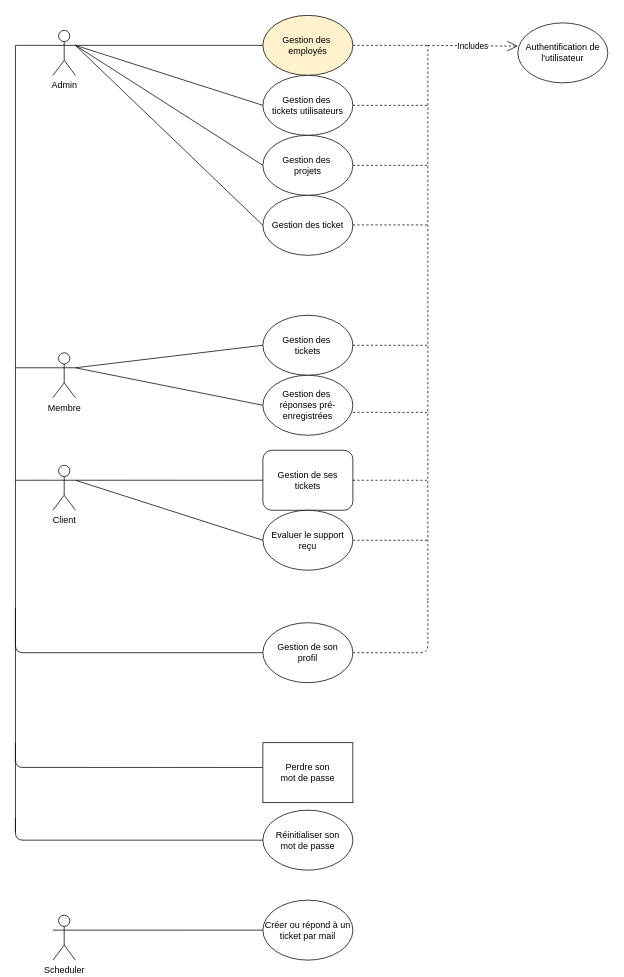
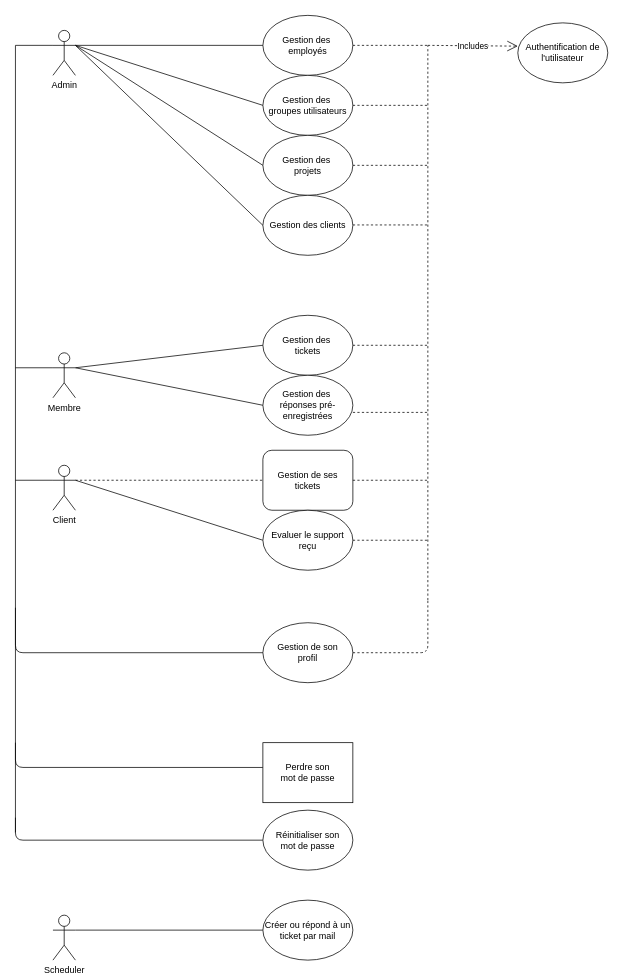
  <mxCell id="0" />
  <mxCell id="1" parent="0" />
  <mxCell id="2" value="Authentification de l'utilisateur" style="ellipse;whiteSpace=wrap;html=1;" parent="1" vertex="1"><mxGeometry x="690" y="30" width="120" height="80" as="geometry" /></mxCell>
  <mxCell id="3" value="Admin" style="shape=umlActor;verticalLabelPosition=bottom;labelBackgroundColor=#ffffff;verticalAlign=top;html=1;outlineConnect=0;" parent="1" vertex="1"><mxGeometry x="70" y="40" width="30" height="60" as="geometry" /></mxCell>
  <mxCell id="4" value="Membre" style="shape=umlActor;verticalLabelPosition=bottom;labelBackgroundColor=#ffffff;verticalAlign=top;html=1;outlineConnect=0;" parent="1" vertex="1"><mxGeometry x="70" y="470" width="30" height="60" as="geometry" /></mxCell>
  <mxCell id="5" value="Client" style="shape=umlActor;verticalLabelPosition=bottom;labelBackgroundColor=#ffffff;verticalAlign=top;html=1;outlineConnect=0;" parent="1" vertex="1"><mxGeometry x="70" y="620" width="30" height="60" as="geometry" /></mxCell>
  <mxCell id="6" value="Gestion des&amp;nbsp;&lt;br&gt;tickets" style="ellipse;whiteSpace=wrap;html=1;" parent="1" vertex="1"><mxGeometry x="350" y="420" width="120" height="80" as="geometry" /></mxCell>
  <mxCell id="7" value="Gestion de ses &lt;br&gt;tickets" style="whiteSpace=wrap;html=1;rounded=1;" parent="1" vertex="1"><mxGeometry x="350" y="600" width="120" height="80" as="geometry" /></mxCell>
- <mxCell id="8" value="Gestion des&amp;nbsp;&lt;br&gt;employés" style="ellipse;whiteSpace=wrap;html=1;fillColor=#fff2cc;" parent="1" vertex="1"><mxGeometry x="350" width="120" height="80" as="geometry" y="20" /></mxCell>
+ <mxCell id="8" value="Gestion des&amp;nbsp;&lt;br&gt;employés" style="ellipse;whiteSpace=wrap;html=1;" parent="1" vertex="1"><mxGeometry x="350" width="120" height="80" as="geometry" y="20" /></mxCell>
  <mxCell id="9" value="Gestion des&amp;nbsp;&lt;br&gt;réponses pré-enregistrées" style="ellipse;whiteSpace=wrap;html=1;" parent="1" vertex="1"><mxGeometry x="350" y="500" width="120" height="80" as="geometry" /></mxCell>
  <mxCell id="10" value="" style="endArrow=none;html=1;exitX=1;exitY=0.333;exitDx=0;exitDy=0;exitPerimeter=0;entryX=0;entryY=0.5;entryDx=0;entryDy=0;" parent="1" source="3" target="8" edge="1"><mxGeometry width="50" height="50" relative="1" as="geometry"><mxPoint x="140" y="120" as="sourcePoint" /><mxPoint x="190" y="70" as="targetPoint" /></mxGeometry></mxCell>
  <mxCell id="11" value="" style="endArrow=none;html=1;exitX=1;exitY=0.333;exitDx=0;exitDy=0;exitPerimeter=0;entryX=0;entryY=0.5;entryDx=0;entryDy=0;" parent="1" source="4" target="6" edge="1"><mxGeometry width="50" height="50" relative="1" as="geometry"><mxPoint x="80" y="-70" as="sourcePoint" /><mxPoint x="350" y="-60" as="targetPoint" /></mxGeometry></mxCell>
- <mxCell id="12" value="" style="endArrow=none;html=1;entryX=0;entryY=0.5;entryDx=0;entryDy=0;exitX=1;exitY=0.333;exitDx=0;exitDy=0;exitPerimeter=0;" parent="1" source="5" target="7" edge="1"><mxGeometry width="50" height="50" relative="1" as="geometry"><mxPoint x="100" y="550" as="sourcePoint" /><mxPoint x="350" y="-70" as="targetPoint" /></mxGeometry></mxCell>
- <mxCell id="13" value="Gestion des&amp;nbsp;&lt;br&gt;tickets utilisateurs" style="ellipse;whiteSpace=wrap;html=1;" parent="1" vertex="1"><mxGeometry x="350" y="100" width="120" height="80" as="geometry" /></mxCell>
+ <mxCell id="12" value="" style="endArrow=none;html=1;entryX=0;entryY=0.5;entryDx=0;entryDy=0;exitX=1;exitY=0.333;exitDx=0;exitDy=0;exitPerimeter=0;dashed=1;" parent="1" source="5" target="7" edge="1"><mxGeometry width="50" height="50" relative="1" as="geometry"><mxPoint x="100" y="550" as="sourcePoint" /><mxPoint x="350" y="-70" as="targetPoint" /></mxGeometry></mxCell>
+ <mxCell id="13" value="Gestion des&amp;nbsp;&lt;br&gt;groupes utilisateurs" style="ellipse;whiteSpace=wrap;html=1;" parent="1" vertex="1"><mxGeometry x="350" y="100" width="120" height="80" as="geometry" /></mxCell>
  <mxCell id="14" value="" style="endArrow=none;html=1;entryX=0;entryY=0.5;entryDx=0;entryDy=0;exitX=1;exitY=0.333;exitDx=0;exitDy=0;exitPerimeter=0;" parent="1" source="3" target="13" edge="1"><mxGeometry width="50" height="50" relative="1" as="geometry"><mxPoint x="80" y="60" as="sourcePoint" /><mxPoint x="360" y="70" as="targetPoint" /></mxGeometry></mxCell>
  <mxCell id="15" value="Gestion des&amp;nbsp;&lt;br&gt;projets" style="ellipse;whiteSpace=wrap;html=1;" parent="1" vertex="1"><mxGeometry x="350" y="180" width="120" height="80" as="geometry" /></mxCell>
  <mxCell id="16" value="" style="endArrow=none;html=1;entryX=0;entryY=0.5;entryDx=0;entryDy=0;exitX=1;exitY=0.333;exitDx=0;exitDy=0;exitPerimeter=0;" parent="1" source="3" target="15" edge="1"><mxGeometry width="50" height="50" relative="1" as="geometry"><mxPoint x="110" y="60" as="sourcePoint" /><mxPoint x="360" y="230" as="targetPoint" /></mxGeometry></mxCell>
  <mxCell id="17" value="" style="endArrow=none;html=1;exitX=1;exitY=0.333;exitDx=0;exitDy=0;exitPerimeter=0;entryX=0;entryY=0.5;entryDx=0;entryDy=0;" parent="1" source="4" target="9" edge="1"><mxGeometry width="50" height="50" relative="1" as="geometry"><mxPoint x="60" y="500" as="sourcePoint" /><mxPoint x="360" y="495" as="targetPoint" /></mxGeometry></mxCell>
  <mxCell id="18" value="" style="endArrow=none;html=1;exitX=1;exitY=0.333;exitDx=0;exitDy=0;exitPerimeter=0;entryX=0;entryY=0.5;entryDx=0;entryDy=0;" parent="1" source="5" target="19" edge="1"><mxGeometry width="50" height="50" relative="1" as="geometry"><mxPoint x="60" y="750" as="sourcePoint" /><mxPoint x="340" y="820" as="targetPoint" /></mxGeometry></mxCell>
  <mxCell id="19" value="Evaluer le support&lt;br&gt;reçu" style="ellipse;whiteSpace=wrap;html=1;" parent="1" vertex="1"><mxGeometry x="350" y="680" width="120" height="80" as="geometry" /></mxCell>
  <mxCell id="20" value="Gestion de son&lt;br&gt;profil" style="ellipse;whiteSpace=wrap;html=1;" parent="1" vertex="1"><mxGeometry x="350" y="830" width="120" height="80" as="geometry" /></mxCell>
  <mxCell id="21" value="" style="endArrow=none;html=1;entryX=0;entryY=0.5;entryDx=0;entryDy=0;" parent="1" target="20" edge="1"><mxGeometry width="50" height="50" relative="1" as="geometry"><mxPoint y="810" as="sourcePoint" x="20" /><mxPoint x="360" y="830" as="targetPoint" /><Array as="points"><mxPoint y="870" x="20" /></Array></mxGeometry></mxCell>
  <mxCell id="22" value="" style="endArrow=none;dashed=1;html=1;exitX=1;exitY=0.5;exitDx=0;exitDy=0;" parent="1" source="8" edge="1"><mxGeometry width="50" height="50" relative="1" as="geometry"><mxPoint x="400" y="410" as="sourcePoint" /><mxPoint x="570" y="60" as="targetPoint" /></mxGeometry></mxCell>
  <mxCell id="23" value="" style="endArrow=none;dashed=1;html=1;exitX=1;exitY=0.5;exitDx=0;exitDy=0;" parent="1" source="13" edge="1"><mxGeometry width="50" height="50" relative="1" as="geometry"><mxPoint x="490" y="150.5" as="sourcePoint" /><mxPoint x="570" y="140" as="targetPoint" /></mxGeometry></mxCell>
  <mxCell id="24" value="" style="endArrow=none;dashed=1;html=1;exitX=1;exitY=0.5;exitDx=0;exitDy=0;" parent="1" edge="1"><mxGeometry width="50" height="50" relative="1" as="geometry"><mxPoint x="470" y="220" as="sourcePoint" /><mxPoint x="570" y="220" as="targetPoint" /></mxGeometry></mxCell>
  <mxCell id="25" value="" style="endArrow=none;dashed=1;html=1;exitX=1;exitY=0.5;exitDx=0;exitDy=0;" parent="1" source="6" edge="1"><mxGeometry width="50" height="50" relative="1" as="geometry"><mxPoint x="490" y="559.5" as="sourcePoint" /><mxPoint x="570" y="460" as="targetPoint" /></mxGeometry></mxCell>
  <mxCell id="26" value="" style="endArrow=none;dashed=1;html=1;exitX=1;exitY=0.5;exitDx=0;exitDy=0;" parent="1" source="7" edge="1"><mxGeometry width="50" height="50" relative="1" as="geometry"><mxPoint x="490" y="639.5" as="sourcePoint" /><mxPoint x="570" y="640" as="targetPoint" /></mxGeometry></mxCell>
  <mxCell id="27" value="" style="endArrow=none;dashed=1;html=1;exitX=1;exitY=0.5;exitDx=0;exitDy=0;" parent="1" source="19" edge="1"><mxGeometry width="50" height="50" relative="1" as="geometry"><mxPoint x="480" y="720" as="sourcePoint" /><mxPoint x="570" y="720" as="targetPoint" /></mxGeometry></mxCell>
  <mxCell id="28" value="" style="endArrow=none;dashed=1;html=1;exitX=1;exitY=0.5;exitDx=0;exitDy=0;" parent="1" source="20" edge="1"><mxGeometry width="50" height="50" relative="1" as="geometry"><mxPoint x="480" y="810" as="sourcePoint" /><mxPoint x="570" y="800" as="targetPoint" /><Array as="points"><mxPoint x="570" y="870" /></Array></mxGeometry></mxCell>
  <mxCell id="29" value="" style="endArrow=none;dashed=1;html=1;" parent="1" edge="1"><mxGeometry width="50" height="50" relative="1" as="geometry"><mxPoint x="570" y="800" as="sourcePoint" /><mxPoint x="570" y="60" as="targetPoint" /></mxGeometry></mxCell>
  <mxCell id="30" value="Includes" style="endArrow=open;endSize=12;dashed=1;html=1;entryX=0;entryY=0.388;entryDx=0;entryDy=0;entryPerimeter=0;" parent="1" target="2" edge="1"><mxGeometry width="160" relative="1" as="geometry"><mxPoint x="570" y="60" as="sourcePoint" /><mxPoint x="690" y="59.5" as="targetPoint" /></mxGeometry></mxCell>
- <mxCell id="31" value="Gestion des ticket" style="ellipse;whiteSpace=wrap;html=1;" parent="1" vertex="1"><mxGeometry x="350" y="260" width="120" height="80" as="geometry" /></mxCell>
+ <mxCell id="31" value="Gestion des clients" style="ellipse;whiteSpace=wrap;html=1;" parent="1" vertex="1"><mxGeometry x="350" y="260" width="120" height="80" as="geometry" /></mxCell>
  <mxCell id="32" value="Scheduler" style="shape=umlActor;verticalLabelPosition=bottom;labelBackgroundColor=#ffffff;verticalAlign=top;html=1;outlineConnect=0;" parent="1" vertex="1"><mxGeometry x="70" y="1220" width="30" height="60" as="geometry" /></mxCell>
  <mxCell id="33" value="" style="endArrow=none;html=1;exitX=1;exitY=0.333;exitDx=0;exitDy=0;exitPerimeter=0;entryX=0;entryY=0.5;entryDx=0;entryDy=0;" parent="1" source="32" edge="1"><mxGeometry width="50" height="50" relative="1" as="geometry"><mxPoint x="90" y="960" as="sourcePoint" /><mxPoint x="350" y="1240" as="targetPoint" /></mxGeometry></mxCell>
  <mxCell id="34" value="Créer ou répond à un ticket par mail" style="ellipse;whiteSpace=wrap;html=1;" parent="1" vertex="1"><mxGeometry x="350" y="1200" width="120" height="80" as="geometry" /></mxCell>
  <mxCell id="35" value="" style="endArrow=none;html=1;entryX=0;entryY=0.5;entryDx=0;entryDy=0;exitX=1;exitY=0.333;exitDx=0;exitDy=0;exitPerimeter=0;" parent="1" source="3" target="31" edge="1"><mxGeometry width="50" height="50" relative="1" as="geometry"><mxPoint x="80" y="70" as="sourcePoint" /><mxPoint x="360" y="570" as="targetPoint" /></mxGeometry></mxCell>
  <mxCell id="36" value="" style="endArrow=none;html=1;entryX=0;entryY=0.333;entryDx=0;entryDy=0;entryPerimeter=0;" parent="1" target="3" edge="1"><mxGeometry width="50" height="50" relative="1" as="geometry"><mxPoint y="60" as="sourcePoint" x="20" /><mxPoint x="450" y="230" as="targetPoint" /></mxGeometry></mxCell>
  <mxCell id="37" value="" style="endArrow=none;html=1;" parent="1" edge="1"><mxGeometry width="50" height="50" relative="1" as="geometry"><mxPoint y="1110" as="sourcePoint" x="20" /><mxPoint y="60" as="targetPoint" x="20" /></mxGeometry></mxCell>
  <mxCell id="38" value="" style="endArrow=none;html=1;entryX=0;entryY=0.333;entryDx=0;entryDy=0;entryPerimeter=0;" parent="1" target="4" edge="1"><mxGeometry width="50" height="50" relative="1" as="geometry"><mxPoint y="490" as="sourcePoint" x="20" /><mxPoint x="50" y="490" as="targetPoint" /></mxGeometry></mxCell>
  <mxCell id="39" value="" style="endArrow=none;html=1;exitX=0;exitY=0.333;exitDx=0;exitDy=0;exitPerimeter=0;" parent="1" source="5" edge="1"><mxGeometry width="50" height="50" relative="1" as="geometry"><mxPoint x="-30" y="739.5" as="sourcePoint" /><mxPoint y="640" as="targetPoint" x="20" /></mxGeometry></mxCell>
  <mxCell id="40" value="" style="endArrow=none;html=1;exitX=0;exitY=0.413;exitDx=0;exitDy=0;exitPerimeter=0;" parent="1" source="41" edge="1"><mxGeometry width="50" height="50" relative="1" as="geometry"><mxPoint x="260" y="1170" as="sourcePoint" /><mxPoint y="990" as="targetPoint" x="20" /><Array as="points"><mxPoint y="1023" x="20" /></Array></mxGeometry></mxCell>
  <mxCell id="41" value="Perdre son &lt;br&gt;mot de passe" style="whiteSpace=wrap;html=1;rounded=0;" parent="1" vertex="1"><mxGeometry x="350" y="990" width="120" height="80" as="geometry" /></mxCell>
  <mxCell id="42" value="" style="endArrow=none;html=1;exitX=0;exitY=0.5;exitDx=0;exitDy=0;" parent="1" source="43" edge="1"><mxGeometry width="50" height="50" relative="1" as="geometry"><mxPoint x="340" y="1259.5" as="sourcePoint" /><mxPoint y="1090" as="targetPoint" x="20" /><Array as="points"><mxPoint y="1120" x="20" /></Array></mxGeometry></mxCell>
  <mxCell id="43" value="Réinitialiser son&lt;br&gt;mot de passe" style="ellipse;whiteSpace=wrap;html=1;" parent="1" vertex="1"><mxGeometry x="350" y="1080" width="120" height="80" as="geometry" /></mxCell>
  <mxCell id="44" value="" style="endArrow=none;dashed=1;html=1;exitX=1;exitY=0.5;exitDx=0;exitDy=0;" edge="1" parent="1"><mxGeometry width="50" height="50" relative="1" as="geometry"><mxPoint x="470" y="549.5" as="sourcePoint" /><mxPoint x="570" y="549.5" as="targetPoint" /></mxGeometry></mxCell>
  <mxCell id="45" value="" style="endArrow=none;dashed=1;html=1;exitX=1;exitY=0.5;exitDx=0;exitDy=0;" edge="1" parent="1"><mxGeometry width="50" height="50" relative="1" as="geometry"><mxPoint x="470" y="299.5" as="sourcePoint" /><mxPoint x="570" y="299.5" as="targetPoint" /></mxGeometry></mxCell>
